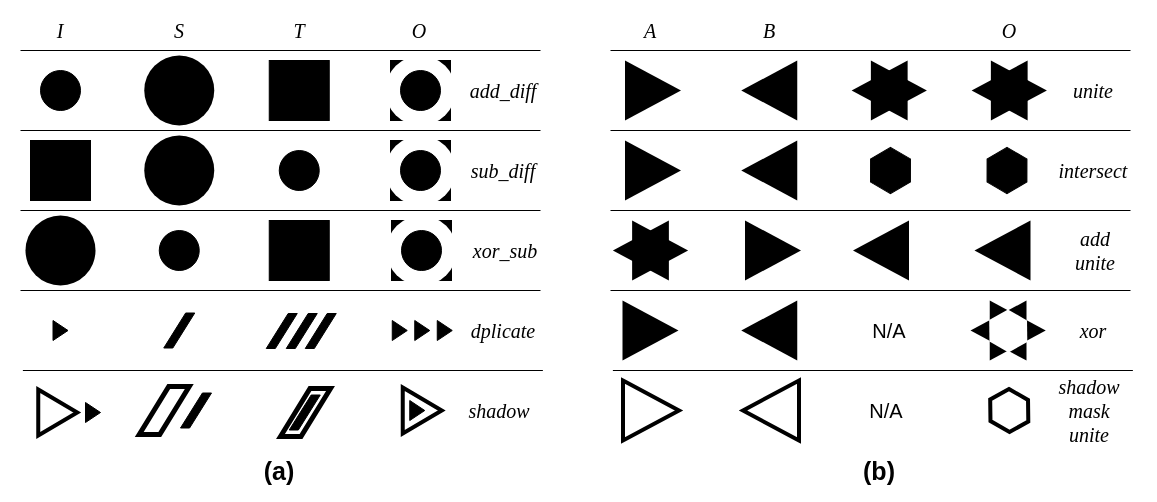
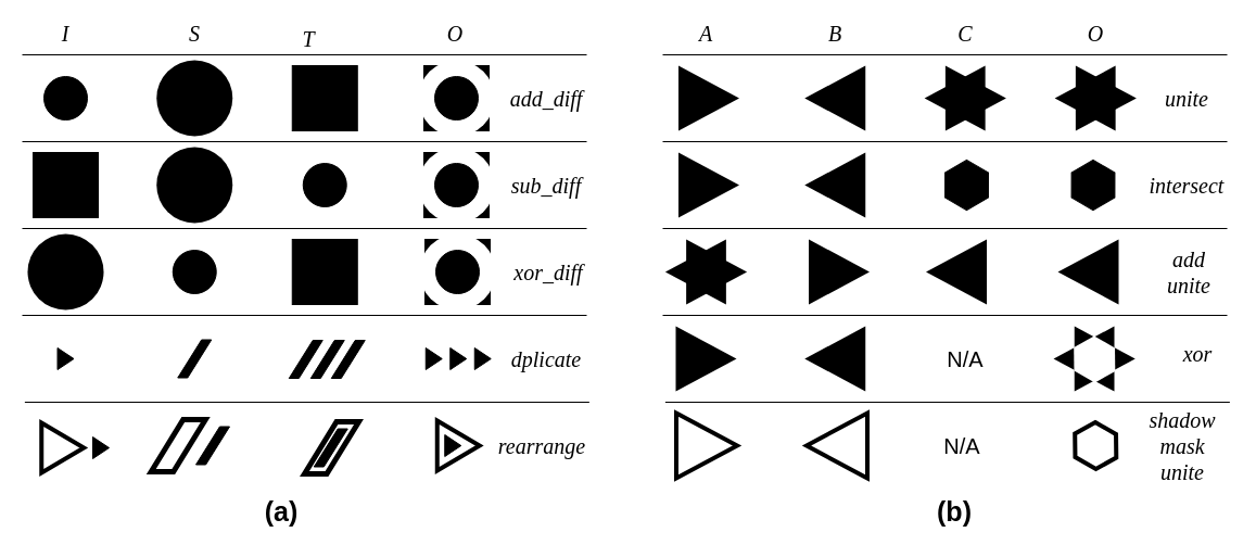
  <mxCell id="0" />
  <mxCell id="1" parent="0" />
  <mxCell id="2" value="&lt;font face=&quot;Times New Roman&quot; style=&quot;font-size: 20px&quot;&gt;&lt;i&gt;A&lt;/i&gt;&lt;/font&gt;" style="text;html=1;strokeColor=none;fillColor=none;align=center;verticalAlign=middle;whiteSpace=wrap;rounded=0;" parent="1" vertex="1"><mxGeometry x="610" y="20" width="80" height="20" as="geometry" /></mxCell>
  <mxCell id="3" value="&lt;font face=&quot;Times New Roman&quot; style=&quot;font-size: 20px&quot;&gt;&lt;i&gt;B&lt;/i&gt;&lt;/font&gt;" style="text;html=1;strokeColor=none;fillColor=none;align=center;verticalAlign=middle;whiteSpace=wrap;rounded=0;" parent="1" vertex="1"><mxGeometry x="728.75" y="20" width="80" height="20" as="geometry" /></mxCell>
+ <mxCell id="4" value="&lt;font face=&quot;Times New Roman&quot; style=&quot;font-size: 20px&quot;&gt;&lt;i&gt;C&lt;/i&gt;&lt;/font&gt;" style="text;html=1;strokeColor=none;fillColor=none;align=center;verticalAlign=middle;whiteSpace=wrap;rounded=0;" parent="1" vertex="1"><mxGeometry x="848.75" y="20" width="80" height="20" as="geometry" /></mxCell>
  <mxCell id="5" value="&lt;font face=&quot;Times New Roman&quot;&gt;&lt;span style=&quot;font-size: 20px&quot;&gt;&lt;i&gt;O&lt;/i&gt;&lt;/span&gt;&lt;/font&gt;" style="text;html=1;strokeColor=none;fillColor=none;align=center;verticalAlign=middle;whiteSpace=wrap;rounded=0;" parent="1" vertex="1"><mxGeometry x="968.75" y="20" width="80" height="20" as="geometry" /></mxCell>
  <mxCell id="6" value="" style="endArrow=none;html=1;" parent="1" edge="1"><mxGeometry width="50" height="50" relative="1" as="geometry"><mxPoint x="610" y="50" as="sourcePoint" /><mxPoint x="1130" y="50" as="targetPoint" /></mxGeometry></mxCell>
  <mxCell id="7" value="" style="triangle;whiteSpace=wrap;html=1;fillColor=#000000;strokeColor=none;" parent="1" vertex="1"><mxGeometry x="624.5" y="60" width="56" height="60" as="geometry" /></mxCell>
  <mxCell id="8" value="" style="triangle;whiteSpace=wrap;html=1;rotation=-180;strokeColor=none;fillColor=#000000;" parent="1" vertex="1"><mxGeometry x="740.75" y="60" width="56" height="60" as="geometry" /></mxCell>
  <mxCell id="9" value="" style="triangle;whiteSpace=wrap;html=1;fillColor=#000000;strokeColor=none;" parent="1" vertex="1"><mxGeometry x="870.37" y="60" width="56" height="60" as="geometry" /></mxCell>
  <mxCell id="10" value="" style="triangle;whiteSpace=wrap;html=1;rotation=-180;strokeColor=none;fillColor=#000000;" parent="1" vertex="1"><mxGeometry x="851.13" y="60" width="56" height="60" as="geometry" /></mxCell>
  <mxCell id="11" value="" style="triangle;whiteSpace=wrap;html=1;fillColor=#000000;strokeColor=none;" parent="1" vertex="1"><mxGeometry x="990.37" y="60" width="56" height="60" as="geometry" /></mxCell>
  <mxCell id="12" value="" style="triangle;whiteSpace=wrap;html=1;rotation=-180;strokeColor=none;fillColor=#000000;" parent="1" vertex="1"><mxGeometry x="971.13" y="60" width="56" height="60" as="geometry" /></mxCell>
  <mxCell id="13" value="" style="endArrow=none;html=1;" parent="1" edge="1"><mxGeometry width="50" height="50" relative="1" as="geometry"><mxPoint x="610" y="130" as="sourcePoint" /><mxPoint x="1130" y="130" as="targetPoint" /></mxGeometry></mxCell>
  <mxCell id="14" value="&lt;font face=&quot;Times New Roman&quot;&gt;&lt;span style=&quot;font-size: 20px&quot;&gt;&lt;i&gt;unite&lt;/i&gt;&lt;/span&gt;&lt;/font&gt;" style="text;html=1;strokeColor=none;fillColor=none;align=center;verticalAlign=middle;whiteSpace=wrap;rounded=0;" parent="1" vertex="1"><mxGeometry x="1052.5" y="80" width="80" height="20" as="geometry" /></mxCell>
  <mxCell id="15" value="" style="triangle;whiteSpace=wrap;html=1;fillColor=#000000;strokeColor=none;" parent="1" vertex="1"><mxGeometry x="624.5" y="140" width="56" height="60" as="geometry" /></mxCell>
  <mxCell id="16" value="" style="triangle;whiteSpace=wrap;html=1;rotation=-180;strokeColor=none;fillColor=#000000;" parent="1" vertex="1"><mxGeometry x="740.75" y="140" width="56" height="60" as="geometry" /></mxCell>
  <mxCell id="17" value="" style="shape=hexagon;perimeter=hexagonPerimeter2;whiteSpace=wrap;html=1;fillColor=#000000;rotation=30;" parent="1" vertex="1"><mxGeometry x="867" y="150" width="46" height="40" as="geometry" /></mxCell>
  <mxCell id="18" value="" style="shape=hexagon;perimeter=hexagonPerimeter2;whiteSpace=wrap;html=1;fillColor=#000000;rotation=30;" parent="1" vertex="1"><mxGeometry x="983.5" y="150" width="46" height="40" as="geometry" /></mxCell>
  <mxCell id="19" value="&lt;font face=&quot;Times New Roman&quot;&gt;&lt;span style=&quot;font-size: 20px&quot;&gt;&lt;i&gt;intersect&lt;/i&gt;&lt;/span&gt;&lt;/font&gt;" style="text;html=1;strokeColor=none;fillColor=none;align=center;verticalAlign=middle;whiteSpace=wrap;rounded=0;" parent="1" vertex="1"><mxGeometry x="1052.5" y="160" width="80" height="20" as="geometry" /></mxCell>
  <mxCell id="20" value="" style="endArrow=none;html=1;" parent="1" edge="1"><mxGeometry width="50" height="50" relative="1" as="geometry"><mxPoint x="610" y="210" as="sourcePoint" /><mxPoint x="1130" y="210" as="targetPoint" /></mxGeometry></mxCell>
  <mxCell id="21" value="" style="endArrow=none;html=1;" parent="1" edge="1"><mxGeometry width="50" height="50" relative="1" as="geometry"><mxPoint x="610" y="290" as="sourcePoint" /><mxPoint x="1130" y="290" as="targetPoint" /></mxGeometry></mxCell>
  <mxCell id="22" value="" style="triangle;whiteSpace=wrap;html=1;fillColor=#000000;strokeColor=none;" parent="1" vertex="1"><mxGeometry x="631.62" y="220" width="56" height="60" as="geometry" /></mxCell>
  <mxCell id="23" value="" style="triangle;whiteSpace=wrap;html=1;rotation=-180;strokeColor=none;fillColor=#000000;" parent="1" vertex="1"><mxGeometry x="612.38" y="220" width="56" height="60" as="geometry" /></mxCell>
  <mxCell id="24" value="" style="triangle;whiteSpace=wrap;html=1;fillColor=#000000;strokeColor=none;" parent="1" vertex="1"><mxGeometry x="744.51" y="220" width="56" height="60" as="geometry" /></mxCell>
  <mxCell id="25" value="" style="triangle;whiteSpace=wrap;html=1;rotation=-180;strokeColor=none;fillColor=#000000;" parent="1" vertex="1"><mxGeometry x="852.5" y="220" width="56" height="60" as="geometry" /></mxCell>
  <mxCell id="26" value="" style="triangle;whiteSpace=wrap;html=1;rotation=-180;strokeColor=none;fillColor=#000000;" parent="1" vertex="1"><mxGeometry x="974" y="220" width="56" height="60" as="geometry" /></mxCell>
  <mxCell id="27" value="&lt;font face=&quot;Times New Roman&quot;&gt;&lt;span style=&quot;font-size: 20px&quot;&gt;&lt;i&gt;add&lt;br&gt;unite&lt;br&gt;&lt;/i&gt;&lt;/span&gt;&lt;/font&gt;" style="text;html=1;strokeColor=none;fillColor=none;align=center;verticalAlign=middle;whiteSpace=wrap;rounded=0;" parent="1" vertex="1"><mxGeometry x="1055" y="240" width="80" height="20" as="geometry" /></mxCell>
  <mxCell id="28" value="" style="triangle;whiteSpace=wrap;html=1;fillColor=#000000;strokeColor=none;" parent="1" vertex="1"><mxGeometry x="622" y="300" width="56" height="60" as="geometry" /></mxCell>
  <mxCell id="29" value="" style="triangle;whiteSpace=wrap;html=1;rotation=-180;strokeColor=none;fillColor=#000000;" parent="1" vertex="1"><mxGeometry x="740.75" y="300" width="56" height="60" as="geometry" /></mxCell>
  <mxCell id="30" value="&lt;font style=&quot;font-size: 20px&quot;&gt;N/A&lt;/font&gt;" style="text;html=1;strokeColor=none;fillColor=none;align=center;verticalAlign=middle;whiteSpace=wrap;rounded=0;fontSize=14;" parent="1" vertex="1"><mxGeometry x="848.75" y="320" width="80" height="20" as="geometry" /></mxCell>
- <mxCell id="31" value="&lt;font face=&quot;Times New Roman&quot;&gt;&lt;span style=&quot;font-size: 20px&quot;&gt;&lt;i&gt;xor&lt;/i&gt;&lt;/span&gt;&lt;/font&gt;" style="text;html=1;strokeColor=none;fillColor=none;align=center;verticalAlign=middle;whiteSpace=wrap;rounded=0;" parent="1" vertex="1"><mxGeometry x="1052.5" y="320" width="80" height="20" as="geometry" /></mxCell>
+ <mxCell id="31" value="&lt;font face=&quot;Times New Roman&quot;&gt;&lt;span style=&quot;font-size: 20px&quot;&gt;&lt;i&gt;xor&lt;/i&gt;&lt;/span&gt;&lt;/font&gt;" style="text;html=1;strokeColor=none;fillColor=none;align=center;verticalAlign=middle;whiteSpace=wrap;rounded=0;" parent="1" vertex="1"><mxGeometry x="1062.5" y="315" width="80" height="20" as="geometry" /></mxCell>
  <mxCell id="32" value="" style="endArrow=none;html=1;" parent="1" edge="1"><mxGeometry width="50" height="50" relative="1" as="geometry"><mxPoint x="612.38" y="370" as="sourcePoint" /><mxPoint x="1132.38" y="370" as="targetPoint" /></mxGeometry></mxCell>
  <mxCell id="33" value="" style="triangle;whiteSpace=wrap;html=1;fillColor=none;strokeColor=#000000;strokeWidth=4;" parent="1" vertex="1"><mxGeometry x="622.5" y="380" width="56" height="60" as="geometry" /></mxCell>
  <mxCell id="34" value="" style="triangle;whiteSpace=wrap;html=1;rotation=-180;strokeColor=#000000;fillColor=none;strokeWidth=4;" parent="1" vertex="1"><mxGeometry x="742.5" y="380" width="56" height="60" as="geometry" /></mxCell>
  <mxCell id="35" value="&lt;font style=&quot;font-size: 20px&quot;&gt;N/A&lt;/font&gt;" style="text;html=1;strokeColor=none;fillColor=none;align=center;verticalAlign=middle;whiteSpace=wrap;rounded=0;fontSize=14;" parent="1" vertex="1"><mxGeometry x="846.37" y="400" width="80" height="20" as="geometry" /></mxCell>
  <mxCell id="36" value="" style="shape=hexagon;perimeter=hexagonPerimeter2;whiteSpace=wrap;html=1;fillColor=none;rotation=30;strokeColor=#000000;strokeWidth=4;" parent="1" vertex="1"><mxGeometry x="986.75" y="391.5" width="44" height="37" as="geometry" /></mxCell>
  <mxCell id="37" value="" style="group" parent="1" vertex="1" connectable="0"><mxGeometry x="970" y="300" width="75.24" height="60" as="geometry" /></mxCell>
  <mxCell id="38" value="" style="triangle;whiteSpace=wrap;html=1;fillColor=#000000;strokeColor=none;" parent="37" vertex="1"><mxGeometry x="19.24" width="56" height="60" as="geometry" /></mxCell>
  <mxCell id="39" value="" style="triangle;whiteSpace=wrap;html=1;rotation=-180;strokeColor=none;fillColor=#000000;" parent="37" vertex="1"><mxGeometry width="56" height="60" as="geometry" /></mxCell>
  <mxCell id="40" value="" style="shape=hexagon;perimeter=hexagonPerimeter2;whiteSpace=wrap;html=1;fillColor=#FFFFFF;rotation=30;strokeColor=none;" parent="37" vertex="1"><mxGeometry x="15.75" y="12" width="44" height="37" as="geometry" /></mxCell>
  <mxCell id="41" value="&lt;font face=&quot;Times New Roman&quot;&gt;&lt;span style=&quot;font-size: 20px&quot;&gt;&lt;i&gt;shadow&lt;br&gt;mask&lt;br&gt;unite&lt;br&gt;&lt;/i&gt;&lt;/span&gt;&lt;/font&gt;" style="text;html=1;strokeColor=none;fillColor=none;align=center;verticalAlign=middle;whiteSpace=wrap;rounded=0;" parent="1" vertex="1"><mxGeometry x="1048.75" y="400" width="80" height="20" as="geometry" /></mxCell>
  <mxCell id="42" value="&lt;font face=&quot;Times New Roman&quot; style=&quot;font-size: 20px&quot;&gt;&lt;i&gt;I&lt;/i&gt;&lt;/font&gt;" style="text;html=1;strokeColor=none;fillColor=none;align=center;verticalAlign=middle;whiteSpace=wrap;rounded=0;" vertex="1" parent="1"><mxGeometry x="20" y="20" width="80" height="20" as="geometry" /></mxCell>
  <mxCell id="43" value="&lt;font face=&quot;Times New Roman&quot; style=&quot;font-size: 20px&quot;&gt;&lt;i&gt;S&lt;/i&gt;&lt;/font&gt;" style="text;html=1;strokeColor=none;fillColor=none;align=center;verticalAlign=middle;whiteSpace=wrap;rounded=0;" vertex="1" parent="1"><mxGeometry x="138.75" y="20" width="80" height="20" as="geometry" /></mxCell>
- <mxCell id="44" value="&lt;font face=&quot;Times New Roman&quot; style=&quot;font-size: 20px&quot;&gt;&lt;i&gt;T&lt;/i&gt;&lt;/font&gt;" style="text;html=1;strokeColor=none;fillColor=none;align=center;verticalAlign=middle;whiteSpace=wrap;rounded=0;" vertex="1" parent="1"><mxGeometry x="258.75" y="20" width="80" height="20" as="geometry" /></mxCell>
+ <mxCell id="44" value="&lt;font face=&quot;Times New Roman&quot; style=&quot;font-size: 20px&quot;&gt;&lt;i&gt;T&lt;/i&gt;&lt;/font&gt;" style="text;html=1;strokeColor=none;fillColor=none;align=center;verticalAlign=middle;whiteSpace=wrap;rounded=0;" vertex="1" parent="1"><mxGeometry x="243.75" y="25" width="80" height="20" as="geometry" /></mxCell>
  <mxCell id="45" value="&lt;font face=&quot;Times New Roman&quot;&gt;&lt;span style=&quot;font-size: 20px&quot;&gt;&lt;i&gt;O&lt;/i&gt;&lt;/span&gt;&lt;/font&gt;" style="text;html=1;strokeColor=none;fillColor=none;align=center;verticalAlign=middle;whiteSpace=wrap;rounded=0;" vertex="1" parent="1"><mxGeometry x="378.75" y="20" width="80" height="20" as="geometry" /></mxCell>
  <mxCell id="46" value="" style="endArrow=none;html=1;" edge="1" parent="1"><mxGeometry width="50" height="50" relative="1" as="geometry"><mxPoint x="20" y="50" as="sourcePoint" /><mxPoint x="540" y="50" as="targetPoint" /></mxGeometry></mxCell>
  <mxCell id="47" value="" style="endArrow=none;html=1;" edge="1" parent="1"><mxGeometry width="50" height="50" relative="1" as="geometry"><mxPoint x="20" y="130" as="sourcePoint" /><mxPoint x="540" y="130" as="targetPoint" /></mxGeometry></mxCell>
  <mxCell id="48" value="&lt;font face=&quot;Times New Roman&quot;&gt;&lt;span style=&quot;font-size: 20px&quot;&gt;&lt;i&gt;add_diff&lt;/i&gt;&lt;/span&gt;&lt;/font&gt;" style="text;html=1;strokeColor=none;fillColor=none;align=center;verticalAlign=middle;whiteSpace=wrap;rounded=0;" vertex="1" parent="1"><mxGeometry x="462.5" y="80" width="80" height="20" as="geometry" /></mxCell>
  <mxCell id="49" value="&lt;font face=&quot;Times New Roman&quot;&gt;&lt;span style=&quot;font-size: 20px&quot;&gt;&lt;i&gt;sub_diff&lt;/i&gt;&lt;/span&gt;&lt;/font&gt;" style="text;html=1;strokeColor=none;fillColor=none;align=center;verticalAlign=middle;whiteSpace=wrap;rounded=0;" vertex="1" parent="1"><mxGeometry x="462.5" y="160" width="80" height="20" as="geometry" /></mxCell>
  <mxCell id="50" value="" style="endArrow=none;html=1;" edge="1" parent="1"><mxGeometry width="50" height="50" relative="1" as="geometry"><mxPoint x="20" y="210" as="sourcePoint" /><mxPoint x="540" y="210" as="targetPoint" /></mxGeometry></mxCell>
  <mxCell id="51" value="" style="endArrow=none;html=1;" edge="1" parent="1"><mxGeometry width="50" height="50" relative="1" as="geometry"><mxPoint x="20" y="290" as="sourcePoint" /><mxPoint x="540" y="290" as="targetPoint" /></mxGeometry></mxCell>
- <mxCell id="52" value="&lt;font face=&quot;Times New Roman&quot;&gt;&lt;span style=&quot;font-size: 20px&quot;&gt;&lt;i&gt;xor_sub&lt;br&gt;&lt;/i&gt;&lt;/span&gt;&lt;/font&gt;" style="text;html=1;strokeColor=none;fillColor=none;align=center;verticalAlign=middle;whiteSpace=wrap;rounded=0;" vertex="1" parent="1"><mxGeometry x="465" y="240" width="80" height="20" as="geometry" /></mxCell>
+ <mxCell id="52" value="&lt;font face=&quot;Times New Roman&quot;&gt;&lt;span style=&quot;font-size: 20px&quot;&gt;&lt;i&gt;xor_diff&lt;br&gt;&lt;/i&gt;&lt;/span&gt;&lt;/font&gt;" style="text;html=1;strokeColor=none;fillColor=none;align=center;verticalAlign=middle;whiteSpace=wrap;rounded=0;" vertex="1" parent="1"><mxGeometry x="465" y="240" width="80" height="20" as="geometry" /></mxCell>
  <mxCell id="53" value="&lt;font face=&quot;Times New Roman&quot;&gt;&lt;span style=&quot;font-size: 20px&quot;&gt;&lt;i&gt;dplicate&lt;/i&gt;&lt;/span&gt;&lt;/font&gt;" style="text;html=1;strokeColor=none;fillColor=none;align=center;verticalAlign=middle;whiteSpace=wrap;rounded=0;" vertex="1" parent="1"><mxGeometry x="462.5" y="320" width="80" height="20" as="geometry" /></mxCell>
  <mxCell id="54" value="" style="endArrow=none;html=1;" edge="1" parent="1"><mxGeometry width="50" height="50" relative="1" as="geometry"><mxPoint x="22.38" y="370" as="sourcePoint" /><mxPoint x="542.38" y="370" as="targetPoint" /></mxGeometry></mxCell>
- <mxCell id="55" value="&lt;font face=&quot;Times New Roman&quot;&gt;&lt;span style=&quot;font-size: 20px&quot;&gt;&lt;i&gt;shadow&lt;br&gt;&lt;/i&gt;&lt;/span&gt;&lt;/font&gt;" style="text;html=1;strokeColor=none;fillColor=none;align=center;verticalAlign=middle;whiteSpace=wrap;rounded=0;" vertex="1" parent="1"><mxGeometry x="458.75" y="400" width="80" height="20" as="geometry" /></mxCell>
+ <mxCell id="55" value="&lt;font face=&quot;Times New Roman&quot;&gt;&lt;span style=&quot;font-size: 20px&quot;&gt;&lt;i&gt;rearrange&lt;br&gt;&lt;/i&gt;&lt;/span&gt;&lt;/font&gt;" style="text;html=1;strokeColor=none;fillColor=none;align=center;verticalAlign=middle;whiteSpace=wrap;rounded=0;" vertex="1" parent="1"><mxGeometry x="458.75" y="400" width="80" height="20" as="geometry" /></mxCell>
  <mxCell id="56" value="" style="ellipse;whiteSpace=wrap;html=1;aspect=fixed;fillColor=#000000;" vertex="1" parent="1"><mxGeometry x="40" y="70" width="40" height="40" as="geometry" /></mxCell>
  <mxCell id="57" value="" style="ellipse;whiteSpace=wrap;html=1;aspect=fixed;fillColor=#000000;strokeColor=none;" vertex="1" parent="1"><mxGeometry x="143.75" y="55" width="70" height="70" as="geometry" /></mxCell>
  <mxCell id="58" value="" style="whiteSpace=wrap;html=1;aspect=fixed;fillColor=#000000;" vertex="1" parent="1"><mxGeometry x="268.75" y="60" width="60" height="60" as="geometry" /></mxCell>
  <mxCell id="59" value="" style="whiteSpace=wrap;html=1;aspect=fixed;fillColor=#000000;" vertex="1" parent="1"><mxGeometry x="268.75" y="220" width="60" height="60" as="geometry" /></mxCell>
  <mxCell id="60" value="" style="ellipse;whiteSpace=wrap;html=1;aspect=fixed;fillColor=#000000;strokeColor=none;" vertex="1" parent="1"><mxGeometry x="143.75" y="135" width="70" height="70" as="geometry" /></mxCell>
  <mxCell id="61" value="" style="ellipse;whiteSpace=wrap;html=1;aspect=fixed;fillColor=#000000;strokeColor=none;" vertex="1" parent="1"><mxGeometry x="25" y="215" width="70" height="70" as="geometry" /></mxCell>
  <mxCell id="62" value="" style="ellipse;whiteSpace=wrap;html=1;aspect=fixed;fillColor=#000000;" vertex="1" parent="1"><mxGeometry x="158.75" y="230" width="40" height="40" as="geometry" /></mxCell>
  <mxCell id="63" value="" style="whiteSpace=wrap;html=1;aspect=fixed;fillColor=#000000;" vertex="1" parent="1"><mxGeometry x="30" y="140" width="60" height="60" as="geometry" /></mxCell>
  <mxCell id="64" value="" style="ellipse;whiteSpace=wrap;html=1;aspect=fixed;fillColor=#000000;" vertex="1" parent="1"><mxGeometry x="278.75" y="150" width="40" height="40" as="geometry" /></mxCell>
  <mxCell id="65" value="" style="group" vertex="1" connectable="0" parent="1"><mxGeometry x="386" y="215" width="70" height="70" as="geometry" /></mxCell>
  <mxCell id="66" value="" style="whiteSpace=wrap;html=1;aspect=fixed;fillColor=#000000;" vertex="1" parent="65"><mxGeometry x="5" y="5" width="60" height="60" as="geometry" /></mxCell>
  <mxCell id="67" value="" style="ellipse;whiteSpace=wrap;html=1;aspect=fixed;fillColor=#FFFFFF;strokeColor=none;" vertex="1" parent="65"><mxGeometry width="70" height="70" as="geometry" /></mxCell>
  <mxCell id="68" value="" style="ellipse;whiteSpace=wrap;html=1;aspect=fixed;fillColor=#000000;" vertex="1" parent="65"><mxGeometry x="15" y="15" width="40" height="40" as="geometry" /></mxCell>
  <mxCell id="69" value="" style="group" vertex="1" connectable="0" parent="1"><mxGeometry x="385" y="135" width="70" height="70" as="geometry" /></mxCell>
  <mxCell id="70" value="" style="whiteSpace=wrap;html=1;aspect=fixed;fillColor=#000000;" vertex="1" parent="69"><mxGeometry x="5" y="5" width="60" height="60" as="geometry" /></mxCell>
  <mxCell id="71" value="" style="ellipse;whiteSpace=wrap;html=1;aspect=fixed;fillColor=#FFFFFF;strokeColor=none;" vertex="1" parent="69"><mxGeometry width="70" height="70" as="geometry" /></mxCell>
  <mxCell id="72" value="" style="ellipse;whiteSpace=wrap;html=1;aspect=fixed;fillColor=#000000;" vertex="1" parent="69"><mxGeometry x="15" y="15" width="40" height="40" as="geometry" /></mxCell>
  <mxCell id="73" value="" style="group" vertex="1" connectable="0" parent="1"><mxGeometry x="385" y="55" width="70" height="70" as="geometry" /></mxCell>
  <mxCell id="74" value="" style="whiteSpace=wrap;html=1;aspect=fixed;fillColor=#000000;" vertex="1" parent="73"><mxGeometry x="5" y="5" width="60" height="60" as="geometry" /></mxCell>
  <mxCell id="75" value="" style="ellipse;whiteSpace=wrap;html=1;aspect=fixed;fillColor=#FFFFFF;strokeColor=none;" vertex="1" parent="73"><mxGeometry width="70" height="70" as="geometry" /></mxCell>
  <mxCell id="76" value="" style="ellipse;whiteSpace=wrap;html=1;aspect=fixed;fillColor=#000000;" vertex="1" parent="73"><mxGeometry x="15" y="15" width="40" height="40" as="geometry" /></mxCell>
  <mxCell id="77" value="" style="triangle;whiteSpace=wrap;html=1;fillColor=#000000;" vertex="1" parent="1"><mxGeometry x="52.5" y="320" width="15" height="20" as="geometry" /></mxCell>
  <mxCell id="78" value="" style="shape=parallelogram;perimeter=parallelogramPerimeter;whiteSpace=wrap;html=1;fillColor=#000000;size=0.707;" vertex="1" parent="1"><mxGeometry x="163.25" y="312.5" width="31" height="35" as="geometry" /></mxCell>
  <mxCell id="79" value="" style="triangle;whiteSpace=wrap;html=1;fillColor=#000000;" vertex="1" parent="1"><mxGeometry x="409.25" y="400" width="15" height="20" as="geometry" /></mxCell>
  <mxCell id="80" value="" style="group" vertex="1" connectable="0" parent="1"><mxGeometry x="265.75" y="313" width="70" height="35" as="geometry" /></mxCell>
  <mxCell id="81" value="" style="group" vertex="1" connectable="0" parent="80"><mxGeometry width="70" height="35" as="geometry" /></mxCell>
  <mxCell id="82" value="" style="shape=parallelogram;perimeter=parallelogramPerimeter;whiteSpace=wrap;html=1;fillColor=#000000;size=0.707;" vertex="1" parent="81"><mxGeometry x="39" width="31" height="35" as="geometry" /></mxCell>
  <mxCell id="83" value="" style="shape=parallelogram;perimeter=parallelogramPerimeter;whiteSpace=wrap;html=1;fillColor=#000000;size=0.707;" vertex="1" parent="81"><mxGeometry x="20" width="31" height="35" as="geometry" /></mxCell>
  <mxCell id="84" value="" style="shape=parallelogram;perimeter=parallelogramPerimeter;whiteSpace=wrap;html=1;fillColor=#000000;size=0.707;" vertex="1" parent="81"><mxGeometry width="31" height="35" as="geometry" /></mxCell>
  <mxCell id="85" value="" style="group" vertex="1" connectable="0" parent="1"><mxGeometry x="391.75" y="320" width="60" height="20" as="geometry" /></mxCell>
  <mxCell id="86" value="" style="triangle;whiteSpace=wrap;html=1;fillColor=#000000;" vertex="1" parent="85"><mxGeometry x="45" width="15" height="20" as="geometry" /></mxCell>
  <mxCell id="87" value="" style="triangle;whiteSpace=wrap;html=1;fillColor=#000000;" vertex="1" parent="85"><mxGeometry x="22.5" width="15" height="20" as="geometry" /></mxCell>
  <mxCell id="88" value="" style="triangle;whiteSpace=wrap;html=1;fillColor=#000000;" vertex="1" parent="85"><mxGeometry width="15" height="20" as="geometry" /></mxCell>
  <mxCell id="89" value="" style="triangle;whiteSpace=wrap;html=1;fillColor=none;strokeWidth=4;" vertex="1" parent="1"><mxGeometry x="37.75" y="389" width="39" height="46" as="geometry" /></mxCell>
  <mxCell id="90" value="" style="shape=parallelogram;perimeter=parallelogramPerimeter;whiteSpace=wrap;html=1;fillColor=#000000;size=0.707;" vertex="1" parent="1"><mxGeometry x="180" y="392.5" width="31" height="35" as="geometry" /></mxCell>
  <mxCell id="91" value="" style="shape=parallelogram;perimeter=parallelogramPerimeter;whiteSpace=wrap;html=1;fillColor=none;size=0.59;strokeWidth=5;" vertex="1" parent="1"><mxGeometry x="138.75" y="386" width="50" height="48" as="geometry" /></mxCell>
  <mxCell id="92" value="" style="group" vertex="1" connectable="0" parent="1"><mxGeometry x="280" y="388" width="50" height="48" as="geometry" /></mxCell>
  <mxCell id="93" value="" style="shape=parallelogram;perimeter=parallelogramPerimeter;whiteSpace=wrap;html=1;fillColor=#000000;size=0.707;" vertex="1" parent="92"><mxGeometry x="8.75" y="6.5" width="31" height="35" as="geometry" /></mxCell>
  <mxCell id="94" value="" style="shape=parallelogram;perimeter=parallelogramPerimeter;whiteSpace=wrap;html=1;fillColor=none;size=0.59;strokeWidth=5;" vertex="1" parent="92"><mxGeometry width="50" height="48" as="geometry" /></mxCell>
  <mxCell id="95" value="" style="triangle;whiteSpace=wrap;html=1;fillColor=#000000;" vertex="1" parent="1"><mxGeometry x="85" y="402" width="15" height="20" as="geometry" /></mxCell>
  <mxCell id="96" value="" style="triangle;whiteSpace=wrap;html=1;fillColor=none;strokeWidth=4;" vertex="1" parent="1"><mxGeometry x="402.25" y="387" width="39" height="46" as="geometry" /></mxCell>
- <mxCell id="97" value="&lt;font style=&quot;font-size: 25px&quot;&gt;&lt;b&gt;(a)&lt;/b&gt;&lt;/font&gt;" style="text;html=1;strokeColor=none;fillColor=none;align=center;verticalAlign=middle;whiteSpace=wrap;rounded=0;" vertex="1" parent="1"><mxGeometry x="258.75" y="460" width="40" height="20" as="geometry" /></mxCell>
+ <mxCell id="97" value="&lt;font style=&quot;font-size: 25px&quot;&gt;&lt;b&gt;(a)&lt;/b&gt;&lt;/font&gt;" style="text;html=1;strokeColor=none;fillColor=none;align=center;verticalAlign=middle;whiteSpace=wrap;rounded=0;" vertex="1" parent="1"><mxGeometry x="238.75" y="460" width="40" height="20" as="geometry" /></mxCell>
  <mxCell id="98" value="&lt;font style=&quot;font-size: 25px&quot;&gt;&lt;b&gt;(b)&lt;/b&gt;&lt;/font&gt;" style="text;html=1;strokeColor=none;fillColor=none;align=center;verticalAlign=middle;whiteSpace=wrap;rounded=0;" vertex="1" parent="1"><mxGeometry x="859.13" y="460" width="40" height="20" as="geometry" /></mxCell>
